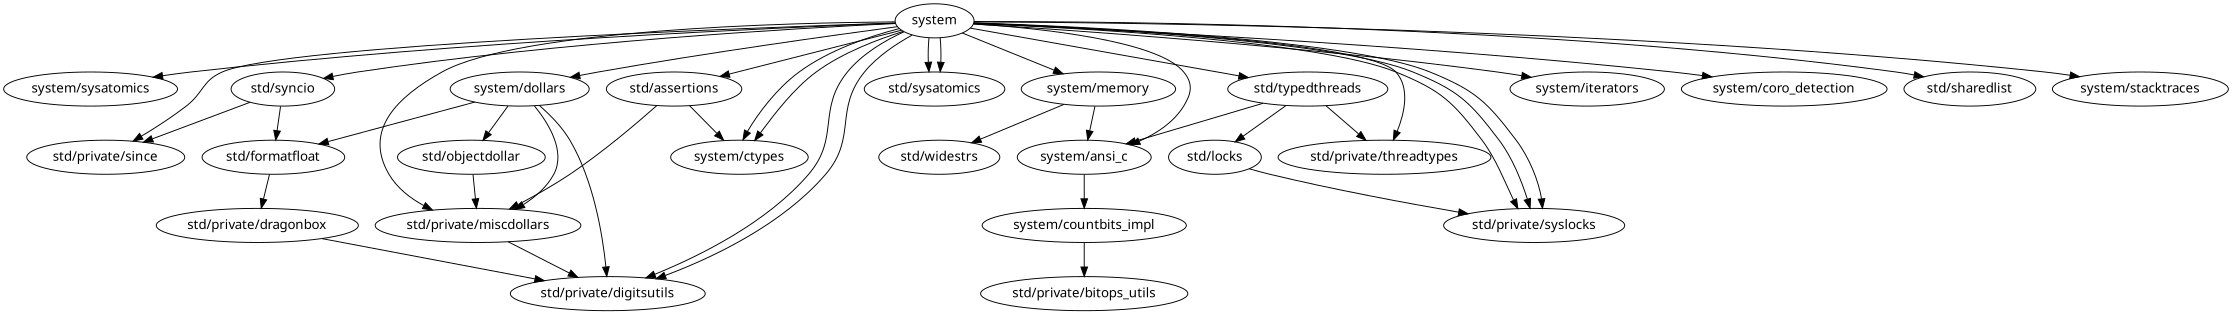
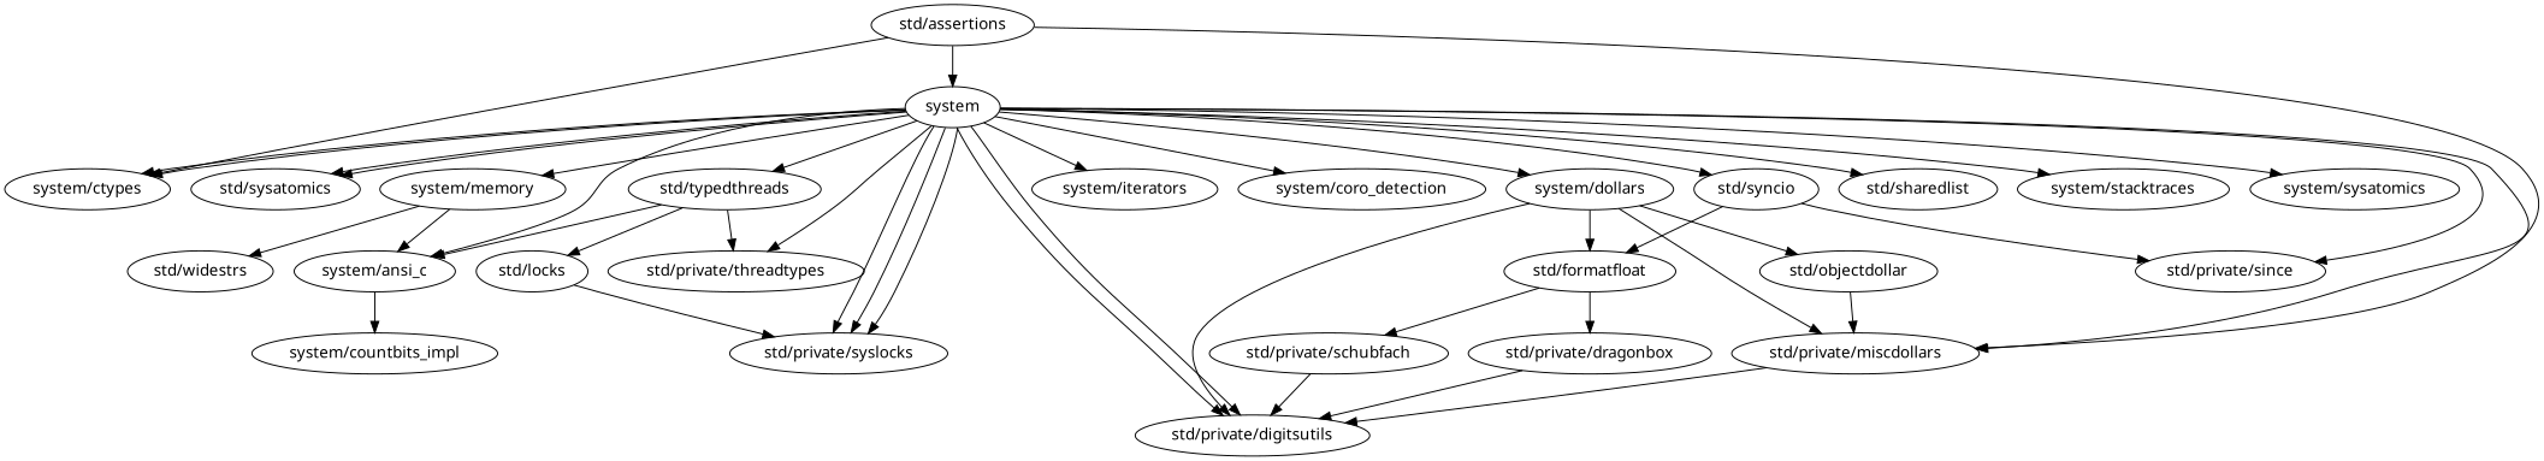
  digraph {
    fontname="Noto Sans"
    node [fontname="Noto Sans"]
    edge [fontname="Noto Sans"]
    n1 [label="system/sysatomics"]
    system
    "std/private/since"
    "system/ctypes"
    "std/sysatomics"
    "system/memory"
    "system/ansi_c"
    "std/private/syslocks"
    "std/private/threadtypes"
    "std/assertions"
    "std/private/miscdollars"
    "std/private/digitsutils"
    "system/iterators"
    "system/coro_detection"
    "system/dollars"
    "std/typedthreads"
    "std/sharedlist"
    "system/stacktraces"
    "std/syncio"
    "std/widestrs"
    "system/countbits_impl"
    "std/formatfloat"
    "std/objectdollar"
    "std/locks"
-   "std/private/bitops_utils"
    "std/private/dragonbox"
+   "std/private/schubfach"
    system -> n1
    system -> "std/private/since"
    system -> "system/ctypes"
    system -> "system/ctypes"
    system -> "std/sysatomics"
    system -> "std/sysatomics"
    system -> "system/memory"
    system -> "system/ansi_c"
    system -> "std/private/syslocks"
    system -> "std/private/syslocks"
    system -> "std/private/syslocks"
    system -> "std/private/threadtypes"
-   system -> "std/assertions"
+   "std/assertions" -> system
    system -> "std/private/miscdollars"
    system -> "std/private/digitsutils"
    system -> "std/private/digitsutils"
    system -> "system/iterators"
    system -> "system/coro_detection"
    system -> "system/dollars"
    system -> "std/typedthreads"
    system -> "std/sharedlist"
    system -> "system/stacktraces"
    system -> "std/syncio"
    "system/memory" -> "system/ansi_c"
    "system/memory" -> "std/widestrs"
    "system/ansi_c" -> "system/countbits_impl"
    "std/assertions" -> "system/ctypes"
    "std/assertions" -> "std/private/miscdollars"
    "std/private/miscdollars" -> "std/private/digitsutils"
    "system/dollars" -> "std/private/miscdollars"
    "system/dollars" -> "std/private/digitsutils"
    "system/dollars" -> "std/formatfloat"
    "system/dollars" -> "std/objectdollar"
    "std/typedthreads" -> "system/ansi_c"
    "std/typedthreads" -> "std/private/threadtypes"
    "std/typedthreads" -> "std/locks"
    "std/syncio" -> "std/private/since"
    "std/syncio" -> "std/formatfloat"
-   "system/countbits_impl" -> "std/private/bitops_utils"
    "std/formatfloat" -> "std/private/dragonbox"
+   "std/formatfloat" -> "std/private/schubfach"
    "std/objectdollar" -> "std/private/miscdollars"
    "std/locks" -> "std/private/syslocks"
    "std/private/dragonbox" -> "std/private/digitsutils"
+   "std/private/schubfach" -> "std/private/digitsutils"
  }
